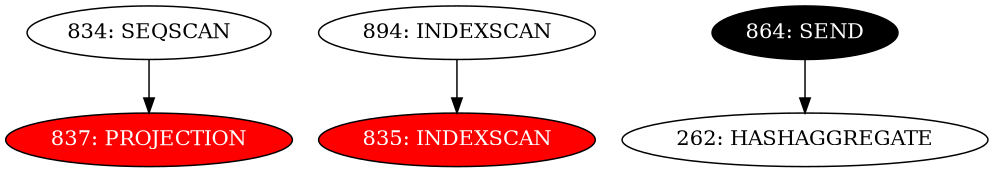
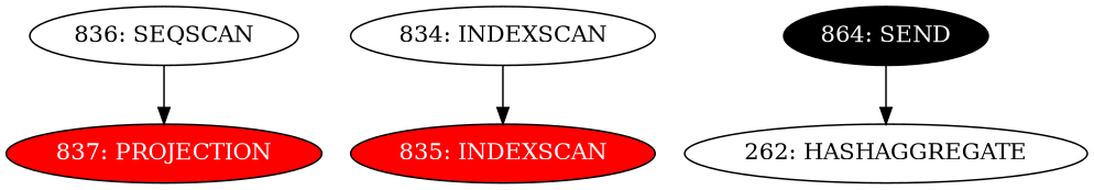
  digraph {
-   n1 [label="834: SEQSCAN"]
+   n1 [label="836: SEQSCAN"]
    n2 [fillcolor=red fontcolor=white label="837: PROJECTION" style=filled]
-   n3 [label="894: INDEXSCAN"]
+   n3 [label="834: INDEXSCAN"]
    n4 [fillcolor=red fontcolor=white label="835: INDEXSCAN" style=filled]
    n5 [label="262: HASHAGGREGATE"]
    n6 [fillcolor=black fontcolor=white label="864: SEND" style=filled]
    n1 -> n2
    n3 -> n4
    n6 -> n5
  }
